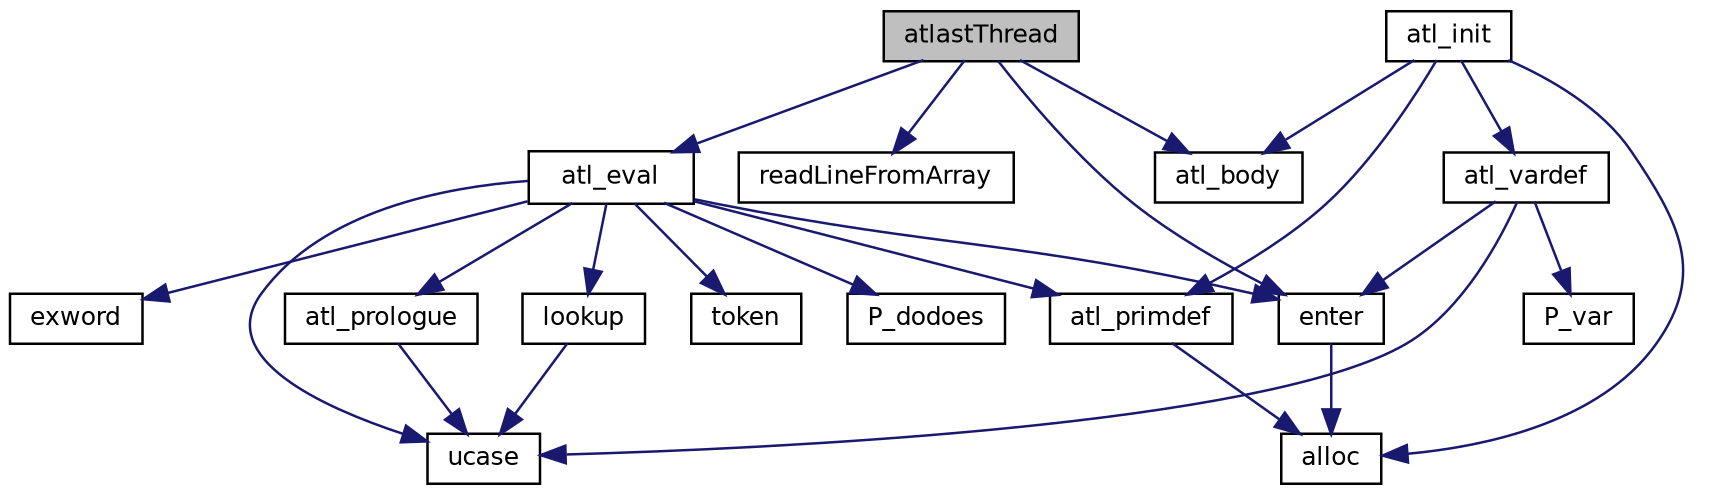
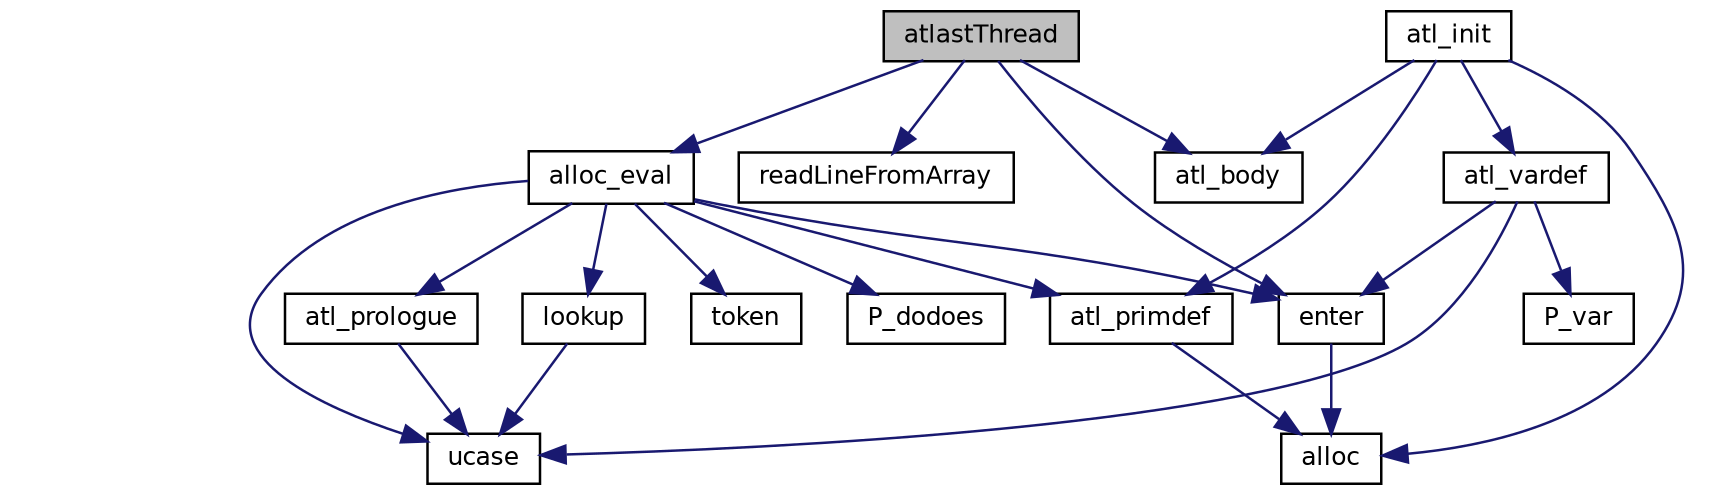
  digraph {
    rankdir=TB
    node [color=black fillcolor=white fontname=Helvetica fontsize=10 shape=record style=filled]
    edge [color=midnightblue fontname=Helvetica fontsize=10 labelfontname=Helvetica labelfontsize=10 style=solid]
    n1 [fillcolor=grey75 fontcolor=black height=0.2 label=atlastThread width=0.4]
    n2 [height=0.2 label=atl_body width=0.4]
-   n3 [height=0.2 label=atl_eval width=0.4]
+   n3 [height=0.2 label=alloc_eval width=0.4]
    n4 [height=0.2 label=readLineFromArray width=0.4]
    n5 [height=0.2 label=enter width=0.4]
    n6 [height=0.2 label=atl_init width=0.4]
    n7 [height=0.2 label=atl_primdef width=0.4]
    n8 [height=0.2 label=alloc width=0.4]
    n9 [height=0.2 label=atl_vardef width=0.4]
    n10 [height=0.2 label=ucase width=0.4]
    n11 [height=0.2 label=atl_prologue width=0.4]
    n12 [height=0.2 label=token width=0.4]
    n13 [height=0.2 label=lookup width=0.4]
    n14 [height=0.2 label=P_dodoes width=0.4]
-   n15 [height=0.2 label=exword width=0.4]
    n16 [height=0.2 label=P_var width=0.4]
    n1 -> n2
    n1 -> n3
    n1 -> n4
    n1 -> n5
    n3 -> n5
    n3 -> n7
    n3 -> n10
    n3 -> n11
    n3 -> n12
    n3 -> n13
    n3 -> n14
-   n3 -> n15
    n5 -> n8
    n6 -> n2
    n6 -> n7
    n6 -> n8
    n6 -> n9
    n7 -> n8
    n9 -> n5
    n9 -> n10
    n9 -> n16
    n11 -> n10
    n13 -> n10
  }
